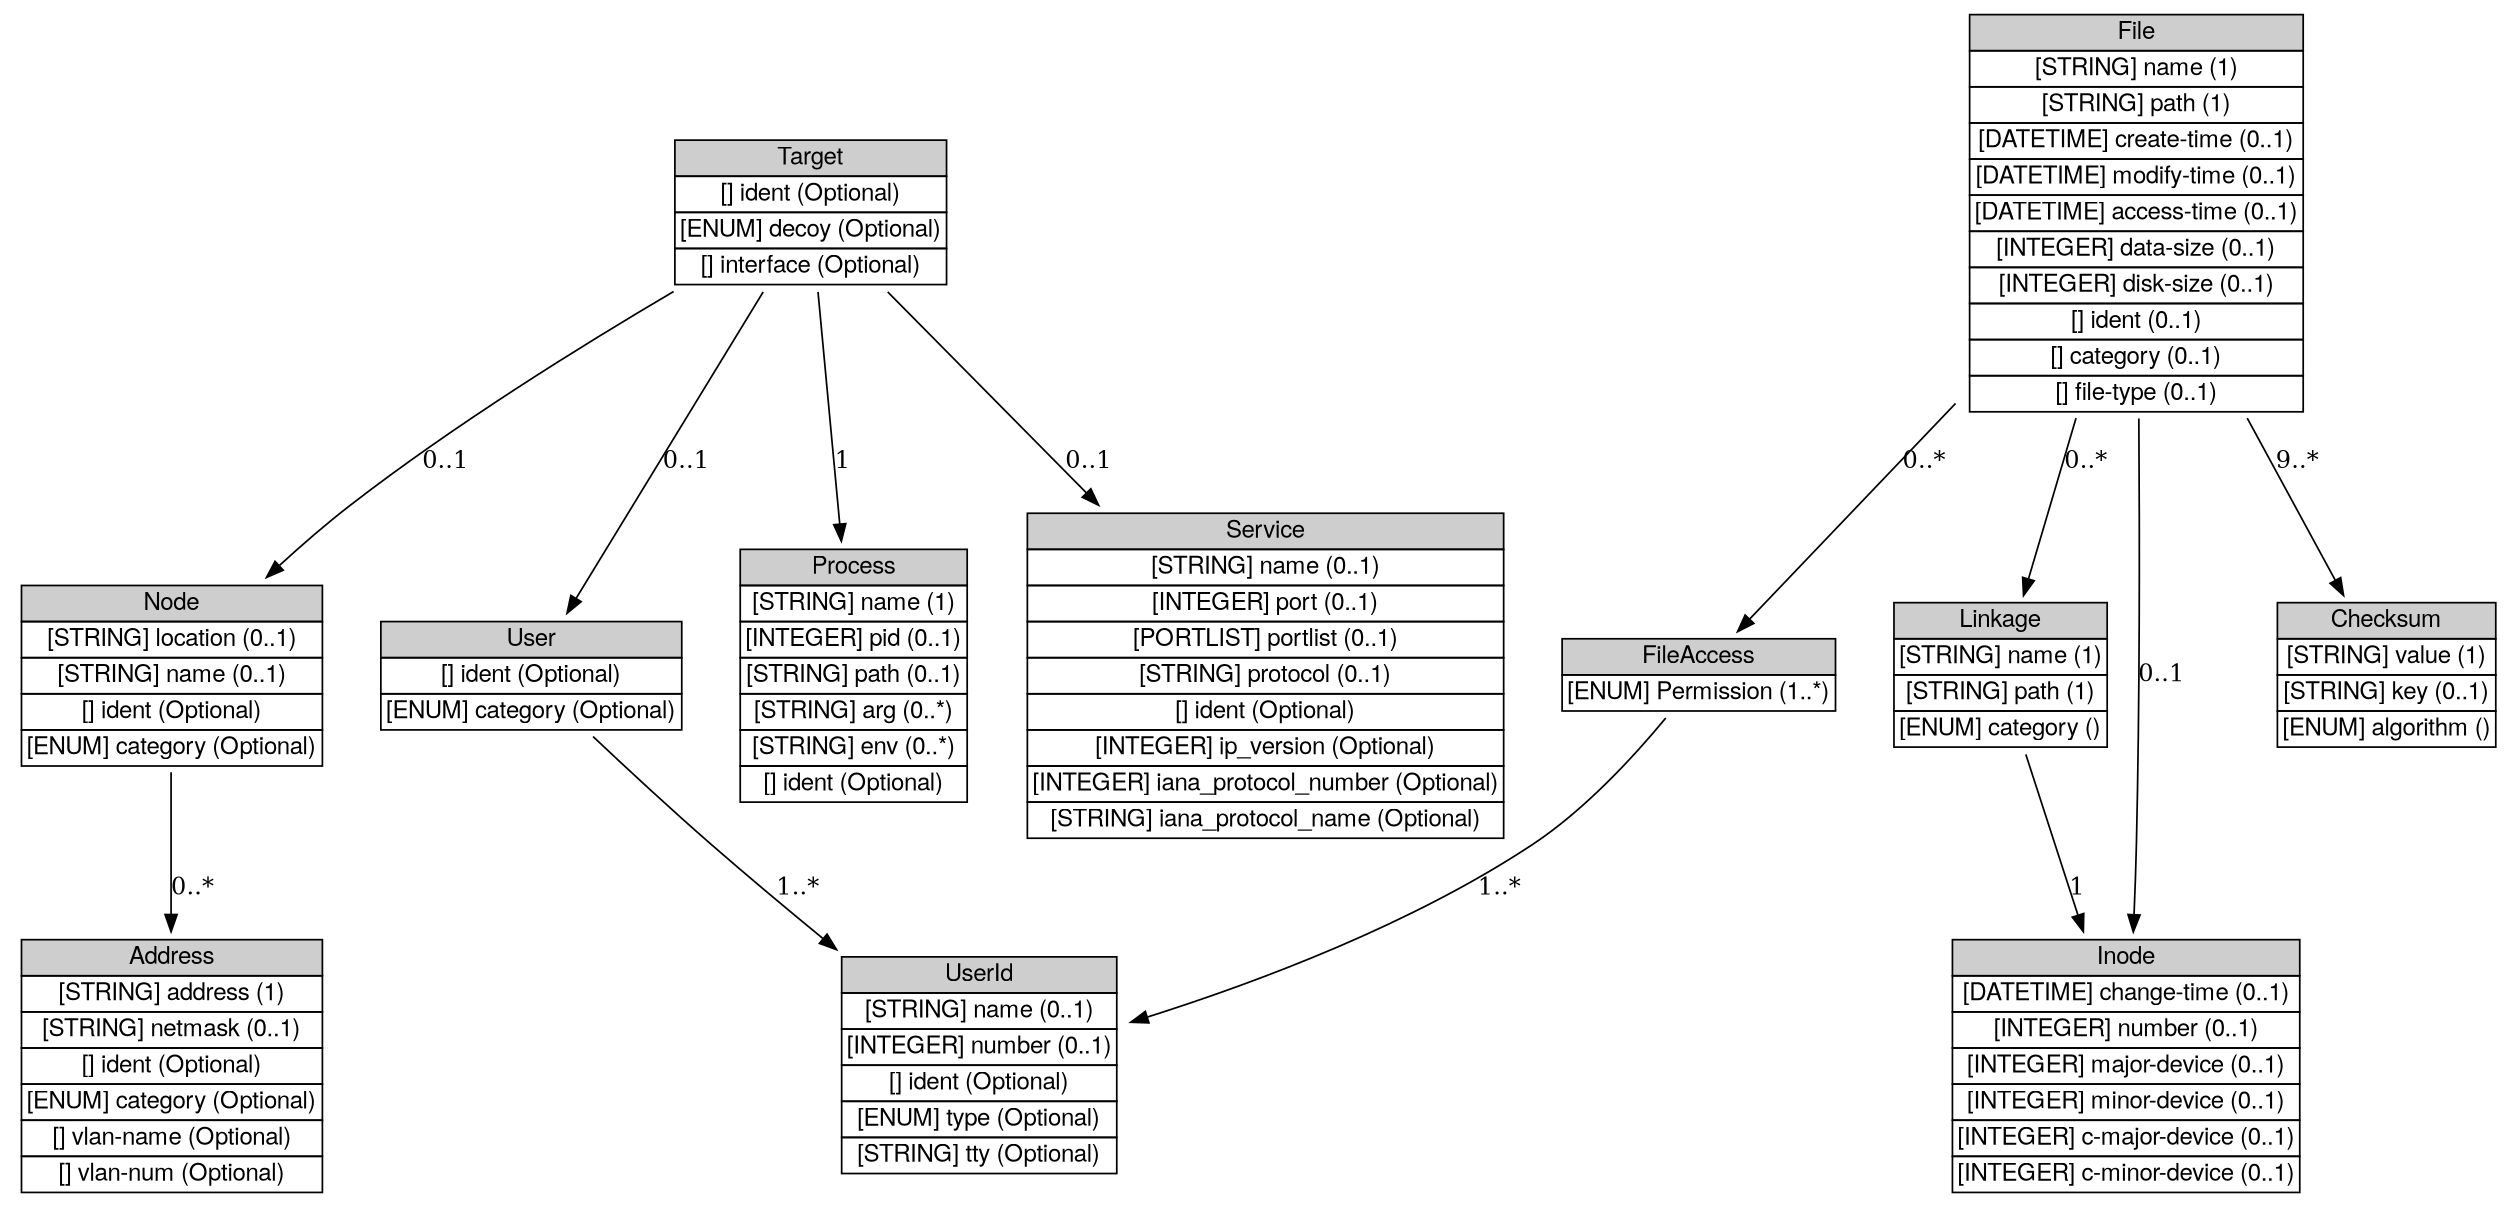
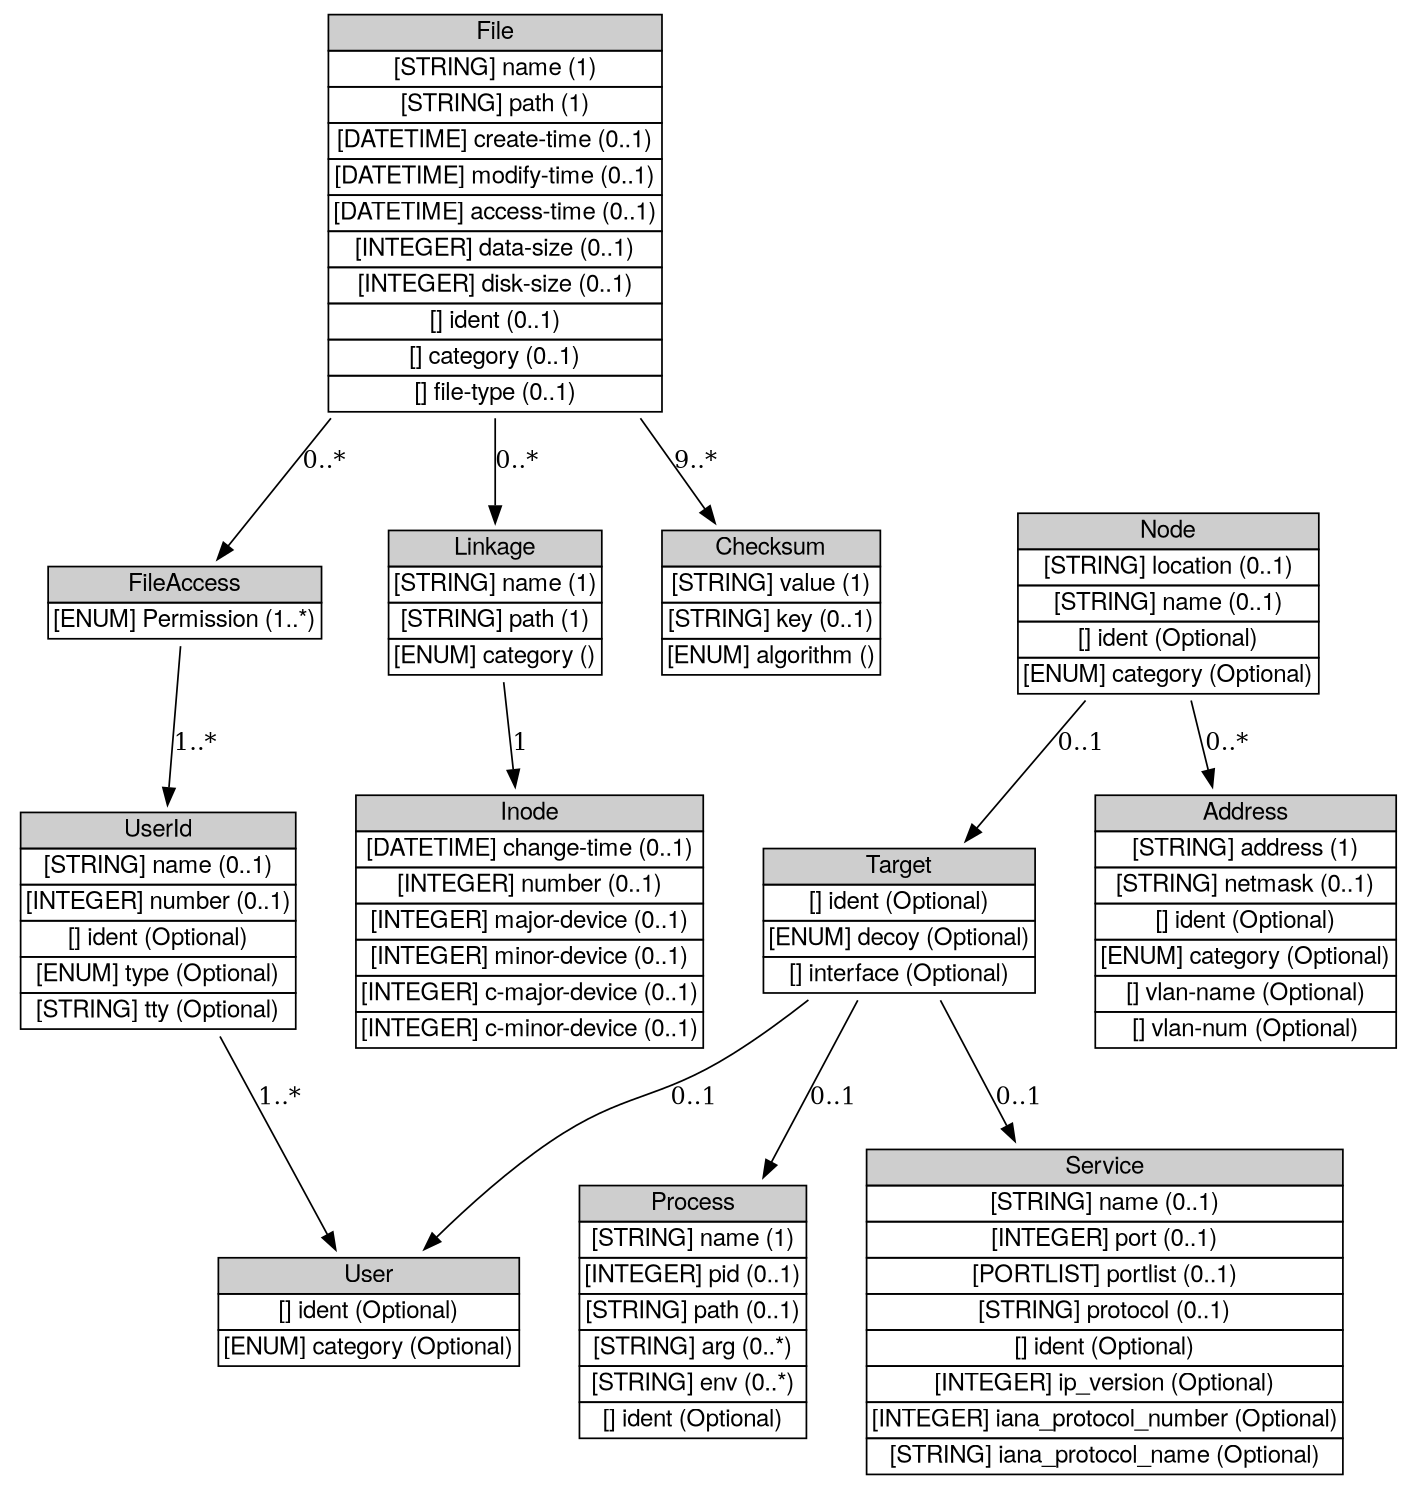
  digraph {
    rankdir=TB
    node [shape=plaintext]
    n1 [height=1.2778 label=<<table BORDER="0" CELLBORDER="1" CELLSPACING="0"> <tr> <td BGCOLOR="#CECECE" HREF="../IDMEFv1/Target.html" TITLE="The Target class contains information about the possible target(s) of the event(s) that generated an alert. An event may have more than one target (e.g., in the case of a port sweep). "><FONT FACE="Nimbus Sans L">Target</FONT></td> </tr>" %<tr><td  HREF="../IDMEFv1/Target.html" TITLE="A unique identifier for this target, see Section 3.2.9."><FONT FACE="Nimbus Sans L">[] ident (Optional)</FONT></td></tr>%<tr><td  HREF="../IDMEFv1/Target.html" TITLE="An indication of whether the target is, as far as the analyzer can determine, a decoy.  The permitted values for this attribute are shown below.  The default value is &quot;unknown&quot;.  (See also Section 10.)"><FONT FACE="Nimbus Sans L">[ENUM] decoy (Optional)</FONT></td></tr>%<tr><td  HREF="../IDMEFv1/Target.html" TITLE="May be used by a network-based analyzer with multiple interfaces to indicate which interface this target was seen on."><FONT FACE="Nimbus Sans L">[] interface (Optional)</FONT></td></tr>%</table>> width=2.4167]
    n2 [height=1.5694 label=<<table BORDER="0" CELLBORDER="1" CELLSPACING="0"> <tr> <td BGCOLOR="#CECECE" HREF="../IDMEFv1/Node.html" TITLE="The Node class is used to identify hosts and other network devices (routers, switches, etc.). "><FONT FACE="Nimbus Sans L">Node</FONT></td> </tr>" %<tr><td  HREF="../IDMEFv1/Node.html" TITLE="The location of the equipment."><FONT FACE="Nimbus Sans L">[STRING] location (0..1)</FONT></td></tr>%<tr><td  HREF="../IDMEFv1/Node.html" TITLE="The name of the equipment.  This information MUST be provided if no Address information is given."><FONT FACE="Nimbus Sans L">[STRING] name (0..1)</FONT></td></tr>%<tr><td  HREF="../IDMEFv1/Node.html" TITLE="A unique identifier for the node; see Section 3.2.9."><FONT FACE="Nimbus Sans L">[] ident (Optional)</FONT></td></tr>%<tr><td  HREF="../IDMEFv1/Node.html" TITLE="The &quot;domain&quot; from which the name information was obtained, if relevant.  The permitted values for this attribute are shown in the table below.  The default value is &quot;unknown&quot;. (See also Section 10 for extensions to the table.)"><FONT FACE="Nimbus Sans L">[ENUM] category (Optional)</FONT></td></tr>%</table>> width=2.6389]
    n3 [height=0.98611 label=<<table BORDER="0" CELLBORDER="1" CELLSPACING="0"> <tr> <td BGCOLOR="#CECECE" HREF="../IDMEFv1/User.html" TITLE="The User class is used to describe users. It is primarily used as a &quot;container&quot; class for the UserId aggregate class, as shown in Figure 16. "><FONT FACE="Nimbus Sans L">User</FONT></td> </tr>" %<tr><td  HREF="../IDMEFv1/User.html" TITLE="A unique identifier for the user; see Section 3.2.9."><FONT FACE="Nimbus Sans L">[] ident (Optional)</FONT></td></tr>%<tr><td  HREF="../IDMEFv1/User.html" TITLE="The type of user represented.  The permitted values for this attribute are shown below.  The default value is &quot;unknown&quot;. (See also Section 10.)"><FONT FACE="Nimbus Sans L">[ENUM] category (Optional)</FONT></td></tr>%</table>> width=2.6389]
    n4 [height=2.1528 label=<<table BORDER="0" CELLBORDER="1" CELLSPACING="0"> <tr> <td BGCOLOR="#CECECE" HREF="../IDMEFv1/Process.html" TITLE="The Process class is used to describe processes being executed on sources, targets, and analyzers. "><FONT FACE="Nimbus Sans L">Process</FONT></td> </tr>" %<tr><td  HREF="../IDMEFv1/Process.html" TITLE="The name of the program being executed. This is a short name; path and argument information are provided elsewhere."><FONT FACE="Nimbus Sans L">[STRING] name (1)</FONT></td></tr>%<tr><td  HREF="../IDMEFv1/Process.html" TITLE="The process identifier of the process."><FONT FACE="Nimbus Sans L">[INTEGER] pid (0..1)</FONT></td></tr>%<tr><td  HREF="../IDMEFv1/Process.html" TITLE="The full path of the program being executed."><FONT FACE="Nimbus Sans L">[STRING] path (0..1)</FONT></td></tr>%<tr><td  HREF="../IDMEFv1/Process.html" TITLE="A command-line argument to the program. Multiple arguments may be specified (they are assumed to have occurred in the same order they are provided) with multiple uses of arg."><FONT FACE="Nimbus Sans L">[STRING] arg (0..*)</FONT></td></tr>%<tr><td  HREF="../IDMEFv1/Process.html" TITLE="An environment string associated with the process; generally of the format &quot;VARIABLE=value&quot;.  Multiple environment strings may be specified with multiple uses of env."><FONT FACE="Nimbus Sans L">[STRING] env (0..*)</FONT></td></tr>%<tr><td  HREF="../IDMEFv1/Process.html" TITLE="A unique identifier for the process; see Section 3.2.9."><FONT FACE="Nimbus Sans L">[] ident (Optional)</FONT></td></tr>%</table>> width=2.0556]
    n5 [height=2.7361 label=<<table BORDER="0" CELLBORDER="1" CELLSPACING="0"> <tr> <td BGCOLOR="#CECECE" HREF="../IDMEFv1/Service.html" TITLE="The Service class describes network services on sources and targets. It can identify services by name, port, and protocol. When Service occurs as an aggregate class of Source, it is understood that the service is one from which activity of interest is originating; and that the service is &quot;attached&quot; to the Node, Process, and User information also contained in Source. Likewise, when Service occurs as an aggregate class of Target, it is understood that the service is one to which activity of interest is being directed; and that the service is &quot;attached&quot; to the Node, Process, and User information also contained in Target. If Service occurs in both Source and Target, then information in both locations should be the same. If information is the same in both locations and implementers wish to carry it in only one location, they should specify it as an aggregate of the Target class. "><FONT FACE="Nimbus Sans L">Service</FONT></td> </tr>" %<tr><td  HREF="../IDMEFv1/Service.html" TITLE="The name of the service.  Whenever possible, the name from the IANA list of well-known ports SHOULD be used."><FONT FACE="Nimbus Sans L">[STRING] name (0..1)</FONT></td></tr>%<tr><td  HREF="../IDMEFv1/Service.html" TITLE="The port number being used."><FONT FACE="Nimbus Sans L">[INTEGER] port (0..1)</FONT></td></tr>%<tr><td  HREF="../IDMEFv1/Service.html" TITLE="A list of port numbers being used; see Section 3.2.8 for formatting rules.  If a portlist is given, the iana_protocol_number and iana_protocol_name MUST apply to all the elements of the list."><FONT FACE="Nimbus Sans L">[PORTLIST] portlist (0..1)</FONT></td></tr>%<tr><td  HREF="../IDMEFv1/Service.html" TITLE="Additional information about the protocol being used.  The intent of the protocol field is to carry additional information related to the protocol being used when the &lt;Service&gt; attributes iana_protocol_number or/and iana_protocol_name are filed."><FONT FACE="Nimbus Sans L">[STRING] protocol (0..1)</FONT></td></tr>%<tr><td  HREF="../IDMEFv1/Service.html" TITLE="A unique identifier for the service; see Section 3.2.9."><FONT FACE="Nimbus Sans L">[] ident (Optional)</FONT></td></tr>%<tr><td  HREF="../IDMEFv1/Service.html" TITLE="The IP version number."><FONT FACE="Nimbus Sans L">[INTEGER] ip_version (Optional)</FONT></td></tr>%<tr><td  HREF="../IDMEFv1/Service.html" TITLE="The IANA protocol number."><FONT FACE="Nimbus Sans L">[INTEGER] iana_protocol_number (Optional)</FONT></td></tr>%<tr><td  HREF="../IDMEFv1/Service.html" TITLE="The IANA protocol name."><FONT FACE="Nimbus Sans L">[STRING] iana_protocol_name (Optional)</FONT></td></tr>%</table>> width=4.0694]
    n6 [height=2.1528 label=<<table BORDER="0" CELLBORDER="1" CELLSPACING="0"> <tr> <td BGCOLOR="#CECECE" HREF="../IDMEFv1/Address.html" TITLE="The Address class is used to represent network, hardware, and application addresses. "><FONT FACE="Nimbus Sans L">Address</FONT></td> </tr>" %<tr><td  HREF="../IDMEFv1/Address.html" TITLE="The address information.  The format of this data is governed by the category attribute."><FONT FACE="Nimbus Sans L">[STRING] address (1)</FONT></td></tr>%<tr><td  HREF="../IDMEFv1/Address.html" TITLE="The network mask for the address, if appropriate."><FONT FACE="Nimbus Sans L">[STRING] netmask (0..1)</FONT></td></tr>%<tr><td  HREF="../IDMEFv1/Address.html" TITLE="A unique identifier for the address; see Section 3.2.9."><FONT FACE="Nimbus Sans L">[] ident (Optional)</FONT></td></tr>%<tr><td  HREF="../IDMEFv1/Address.html" TITLE="The type of address represented.  The permitted values for this attribute are shown below.  The default value is &quot;unknown&quot;.  (See also Section 10.)"><FONT FACE="Nimbus Sans L">[ENUM] category (Optional)</FONT></td></tr>%<tr><td  HREF="../IDMEFv1/Address.html" TITLE="The name of the Virtual LAN to which the address belongs."><FONT FACE="Nimbus Sans L">[] vlan-name (Optional)</FONT></td></tr>%<tr><td  HREF="../IDMEFv1/Address.html" TITLE="The number of the Virtual LAN to which the address belongs."><FONT FACE="Nimbus Sans L">[] vlan-num (Optional)</FONT></td></tr>%</table>> width=2.6389]
    n7 [height=1.8611 label=<<table BORDER="0" CELLBORDER="1" CELLSPACING="0"> <tr> <td BGCOLOR="#CECECE" HREF="../IDMEFv1/UserId.html" TITLE="The UserId class provides specific information about a user. More than one UserId can be used within the User class to indicate attempts to transition from one user to another, or to provide complete information about a user&#39;s (or process&#39;) privileges. "><FONT FACE="Nimbus Sans L">UserId</FONT></td> </tr>" %<tr><td  HREF="../IDMEFv1/UserId.html" TITLE="A user or group name."><FONT FACE="Nimbus Sans L">[STRING] name (0..1)</FONT></td></tr>%<tr><td  HREF="../IDMEFv1/UserId.html" TITLE="A user or group number."><FONT FACE="Nimbus Sans L">[INTEGER] number (0..1)</FONT></td></tr>%<tr><td  HREF="../IDMEFv1/UserId.html" TITLE="A unique identifier for the user id, see Section 3.2.9."><FONT FACE="Nimbus Sans L">[] ident (Optional)</FONT></td></tr>%<tr><td  HREF="../IDMEFv1/UserId.html" TITLE="The type of user information represented.  The permitted values for this attribute are shown below.  The default value is &quot;original-user&quot;.  (See also Section 10.)"><FONT FACE="Nimbus Sans L">[ENUM] type (Optional)</FONT></td></tr>%<tr><td  HREF="../IDMEFv1/UserId.html" TITLE="The tty the user is using."><FONT FACE="Nimbus Sans L">[STRING] tty (Optional)</FONT></td></tr>%</table>> width=2.4444]
    n8 [height=3.3194 label=<<table BORDER="0" CELLBORDER="1" CELLSPACING="0"> <tr> <td BGCOLOR="#CECECE" HREF="../IDMEFv1/File.html" TITLE="The File class provides specific information about a file or other file-like object that has been created, deleted, or modified on the target. The description can provide either the file settings prior to the event or the file settings at the time of the event, as specified using the &quot;category&quot; attribute. "><FONT FACE="Nimbus Sans L">File</FONT></td> </tr>" %<tr><td  HREF="../IDMEFv1/File.html" TITLE="The name of the file to which the alert applies, not including the path to the file."><FONT FACE="Nimbus Sans L">[STRING] name (1)</FONT></td></tr>%<tr><td  HREF="../IDMEFv1/File.html" TITLE="The full path to the file, including the name.  The path name should be represented in as &quot;universal&quot; a manner as possible, to facilitate processing of the alert."><FONT FACE="Nimbus Sans L">[STRING] path (1)</FONT></td></tr>%<tr><td  HREF="../IDMEFv1/File.html" TITLE="Time the file was created.  Note that this is *not* the Unix &quot;st_ctime&quot; file attribute (which is not file creation time).  The Unix &quot;st_ctime&quot; attribute is contained in the &quot;Inode&quot; class."><FONT FACE="Nimbus Sans L">[DATETIME] create-time (0..1)</FONT></td></tr>%<tr><td  HREF="../IDMEFv1/File.html" TITLE="Time the file was last modified."><FONT FACE="Nimbus Sans L">[DATETIME] modify-time (0..1)</FONT></td></tr>%<tr><td  HREF="../IDMEFv1/File.html" TITLE="Time the file was last accessed."><FONT FACE="Nimbus Sans L">[DATETIME] access-time (0..1)</FONT></td></tr>%<tr><td  HREF="../IDMEFv1/File.html" TITLE="The size of the data, in bytes.  Typically what is meant when referring to file size.  On Unix UFS file systems, this value corresponds to stat.st_size.  On Windows NTFS, this value corresponds to Valid Data Length (VDL)."><FONT FACE="Nimbus Sans L">[INTEGER] data-size (0..1)</FONT></td></tr>%<tr><td  HREF="../IDMEFv1/File.html" TITLE="The physical space on disk consumed by the file, in bytes.  On Unix UFS file systems, this value corresponds to 512 * stat.st_blocks.  On Windows NTFS, this value corresponds to End of File (EOF)."><FONT FACE="Nimbus Sans L">[INTEGER] disk-size (0..1)</FONT></td></tr>%<tr><td  HREF="../IDMEFv1/File.html" TITLE="A unique identifier for this file; see Section 3.2.9."><FONT FACE="Nimbus Sans L">[] ident (0..1)</FONT></td></tr>%<tr><td  HREF="../IDMEFv1/File.html" TITLE="The type of file system the file resides on.  This attribute governs how path names and other attributes are interpreted."><FONT FACE="Nimbus Sans L">[] category (0..1)</FONT></td></tr>%<tr><td  HREF="../IDMEFv1/File.html" TITLE="The type of file, as a mime-type."><FONT FACE="Nimbus Sans L">[] file-type (0..1)</FONT></td></tr>%</table>> width=2.9167]
    n9 [height=0.69444 label=<<table BORDER="0" CELLBORDER="1" CELLSPACING="0"> <tr> <td BGCOLOR="#CECECE" HREF="../IDMEFv1/FileAccess.html" TITLE="The FileAccess class represents the access permissions on a file. The representation is intended to be useful across operating systems. "><FONT FACE="Nimbus Sans L">FileAccess</FONT></td> </tr>" %<tr><td  HREF="../IDMEFv1/FileAccess.html" TITLE="Level of access allowed.  The permitted values are shown below.  There is no default value.  (See also Section 10.)"><FONT FACE="Nimbus Sans L">[ENUM] Permission (1..*)</FONT></td></tr>%</table>> width=2.4306]
    n10 [height=1.2778 label=<<table BORDER="0" CELLBORDER="1" CELLSPACING="0"> <tr> <td BGCOLOR="#CECECE" HREF="../IDMEFv1/Linkage.html" TITLE="The Linkage class represents file system connections between the file described in the &lt;File&gt; element and other objects in the file system. For example, if the &lt;File&gt; element is a symbolic link or shortcut, then the &lt;Linkage&gt; element should contain the name of the object the link points to. Further information can be provided about the object in the &lt;Linkage&gt; element with another &lt;File&gt; element, if appropriate. "><FONT FACE="Nimbus Sans L">Linkage</FONT></td> </tr>" %<tr><td  HREF="../IDMEFv1/Linkage.html" TITLE="The name of the file system object, not including the path."><FONT FACE="Nimbus Sans L">[STRING] name (1)</FONT></td></tr>%<tr><td  HREF="../IDMEFv1/Linkage.html" TITLE="The full path to the file system object, including the name.  The path name should be represented in as &quot;universal&quot; a manner as possible, to facilitate processing of the alert."><FONT FACE="Nimbus Sans L">[STRING] path (1)</FONT></td></tr>%<tr><td  HREF="../IDMEFv1/Linkage.html" TITLE="Section 10.)"><FONT FACE="Nimbus Sans L">[ENUM] category ()</FONT></td></tr>%</table>> width=1.9444]
    n11 [height=2.1528 label=<<table BORDER="0" CELLBORDER="1" CELLSPACING="0"> <tr> <td BGCOLOR="#CECECE" HREF="../IDMEFv1/Inode.html" TITLE="The Inode class is used to represent the additional information contained in a Unix file system i-node. "><FONT FACE="Nimbus Sans L">Inode</FONT></td> </tr>" %<tr><td  HREF="../IDMEFv1/Inode.html" TITLE="The time of the last inode change, given by the st_ctime element of &quot;struct stat&quot;."><FONT FACE="Nimbus Sans L">[DATETIME] change-time (0..1)</FONT></td></tr>%<tr><td  HREF="../IDMEFv1/Inode.html" TITLE="The inode number."><FONT FACE="Nimbus Sans L">[INTEGER] number (0..1)</FONT></td></tr>%<tr><td  HREF="../IDMEFv1/Inode.html" TITLE="The major device number of the device the file resides on."><FONT FACE="Nimbus Sans L">[INTEGER] major-device (0..1)</FONT></td></tr>%<tr><td  HREF="../IDMEFv1/Inode.html" TITLE="The minor device number of the device the file resides on."><FONT FACE="Nimbus Sans L">[INTEGER] minor-device (0..1)</FONT></td></tr>%<tr><td  HREF="../IDMEFv1/Inode.html" TITLE="The major device of the file itself, if it is a character special device."><FONT FACE="Nimbus Sans L">[INTEGER] c-major-device (0..1)</FONT></td></tr>%<tr><td  HREF="../IDMEFv1/Inode.html" TITLE="The minor device of the file itself, if it is a character special device."><FONT FACE="Nimbus Sans L">[INTEGER] c-minor-device (0..1)</FONT></td></tr>%</table>> width=3.0417]
    n12 [height=1.2778 label=<<table BORDER="0" CELLBORDER="1" CELLSPACING="0"> <tr> <td BGCOLOR="#CECECE" HREF="../IDMEFv1/Checksum.html" TITLE="The Checksum class represents checksum information associated with the file. This checksum information can be provided by file integrity checkers, among others. "><FONT FACE="Nimbus Sans L">Checksum</FONT></td> </tr>" %<tr><td  HREF="../IDMEFv1/Checksum.html" TITLE="The value of the checksum."><FONT FACE="Nimbus Sans L">[STRING] value (1)</FONT></td></tr>%<tr><td  HREF="../IDMEFv1/Checksum.html" TITLE="The key to the checksum, if appropriate."><FONT FACE="Nimbus Sans L">[STRING] key (0..1)</FONT></td></tr>%<tr><td  HREF="../IDMEFv1/Checksum.html" TITLE="default value.  (See also Section 10.)"><FONT FACE="Nimbus Sans L">[ENUM] algorithm ()</FONT></td></tr>%</table>> width=1.9861]
-   n1 -> n2 [label="0..1"]
+   n2 -> n1 [label="0..1"]
    n1 -> n3 [label="0..1"]
-   n1 -> n4 [label=1]
+   n1 -> n4 [label="0..1"]
    n1 -> n5 [label="0..1"]
    n2 -> n6 [label="0..*"]
-   n3 -> n7 [label="1..*"]
+   n7 -> n3 [label="1..*"]
    n8 -> n9 [label="0..*"]
    n8 -> n10 [label="0..*"]
-   n8 -> n11 [label="0..1"]
    n8 -> n12 [label="9..*"]
    n9 -> n7 [label="1..*"]
    n10 -> n11 [label=1]
  }
